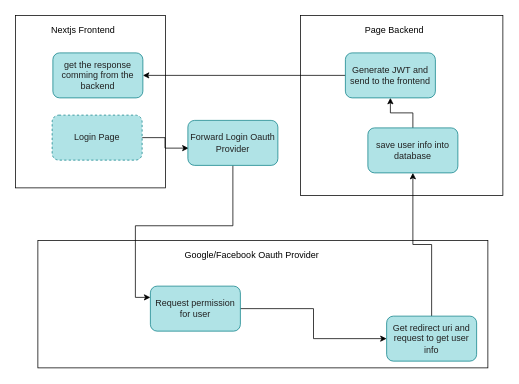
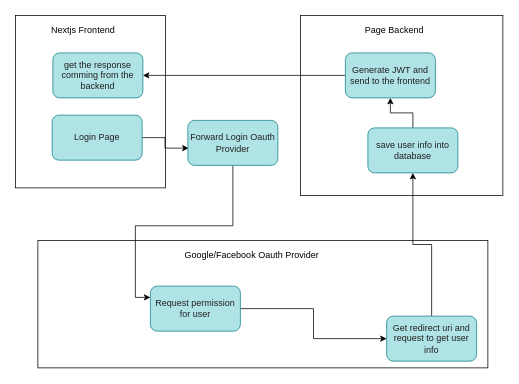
  <mxCell id="0" />
  <mxCell id="1" parent="0" />
  <mxCell id="2" value="" style="rounded=0;whiteSpace=wrap;html=1;labelBorderColor=#919191;" vertex="1" parent="1"><mxGeometry x="20" y="20" width="200" height="230" as="geometry" /></mxCell>
  <mxCell id="3" value="Nextjs Frontend" style="text;html=1;align=center;verticalAlign=middle;resizable=0;points=[];autosize=1;strokeColor=none;" vertex="1" parent="1"><mxGeometry x="60" y="30" width="100" height="20" as="geometry" /></mxCell>
  <mxCell id="4" value="" style="rounded=0;whiteSpace=wrap;html=1;labelBorderColor=#919191;" vertex="1" parent="1"><mxGeometry x="400" y="20" width="270" height="240" as="geometry" /></mxCell>
  <mxCell id="5" value="Page Backend" style="text;html=1;align=center;verticalAlign=middle;resizable=0;points=[];autosize=1;strokeColor=none;" vertex="1" parent="1"><mxGeometry x="475" y="30" width="100" height="20" as="geometry" /></mxCell>
  <mxCell id="6" value="" style="rounded=0;whiteSpace=wrap;html=1;labelBorderColor=#919191;" vertex="1" parent="1"><mxGeometry x="50" y="320" width="600" height="170" as="geometry" /></mxCell>
  <mxCell id="7" value="Google/Facebook Oauth Provider" style="text;html=1;align=center;verticalAlign=middle;resizable=0;points=[];autosize=1;strokeColor=none;" vertex="1" parent="1"><mxGeometry x="240" y="330" width="190" height="20" as="geometry" /></mxCell>
  <mxCell id="8" style="edgeStyle=orthogonalEdgeStyle;rounded=0;orthogonalLoop=1;jettySize=auto;html=1;entryX=0.008;entryY=0.617;entryDx=0;entryDy=0;entryPerimeter=0;fontColor=#212121;" edge="1" parent="1" source="9" target="11"><mxGeometry relative="1" as="geometry" /></mxCell>
- <mxCell id="9" value="Login Page" style="rounded=1;whiteSpace=wrap;html=1;fillColor=#b0e3e6;strokeColor=#0e8088;fontColor=#212121;dashed=1;" vertex="1" parent="1"><mxGeometry x="69" y="153" width="120" height="60" as="geometry" /></mxCell>
+ <mxCell id="9" value="Login Page" style="rounded=1;whiteSpace=wrap;html=1;fillColor=#b0e3e6;strokeColor=#0e8088;fontColor=#212121;" vertex="1" parent="1"><mxGeometry x="69" y="153" width="120" height="60" as="geometry" /></mxCell>
  <mxCell id="10" style="edgeStyle=orthogonalEdgeStyle;rounded=0;orthogonalLoop=1;jettySize=auto;html=1;entryX=0;entryY=0.25;entryDx=0;entryDy=0;fontColor=#212121;" edge="1" parent="1" source="11" target="13"><mxGeometry relative="1" as="geometry" /></mxCell>
  <mxCell id="11" value="Forward Login Oauth Provider" style="rounded=1;whiteSpace=wrap;html=1;fillColor=#b0e3e6;strokeColor=#0e8088;fontColor=#212121;" vertex="1" parent="1"><mxGeometry x="250" y="160" width="120" height="60" as="geometry" /></mxCell>
  <mxCell id="12" style="edgeStyle=orthogonalEdgeStyle;rounded=0;orthogonalLoop=1;jettySize=auto;html=1;entryX=0;entryY=0.5;entryDx=0;entryDy=0;fontColor=#212121;" edge="1" parent="1" source="13" target="15"><mxGeometry relative="1" as="geometry" /></mxCell>
  <mxCell id="13" value="Request permission for user&lt;span style=&quot;color: rgba(0 , 0 , 0 , 0) ; font-family: monospace ; font-size: 0px&quot;&gt;%3CmxGraphModel%3E%3Croot%3E%3CmxCell%20id%3D%220%22%2F%3E%3CmxCell%20id%3D%221%22%20parent%3D%220%22%2F%3E%3CmxCell%20id%3D%222%22%20value%3D%22Forward%20Login%20Oauth%20Provider%22%20style%3D%22rounded%3D1%3BwhiteSpace%3Dwrap%3Bhtml%3D1%3BfillColor%3D%23b0e3e6%3BstrokeColor%3D%230e8088%3BfontColor%3D%23212121%3B%22%20vertex%3D%221%22%20parent%3D%221%22%3E%3CmxGeometry%20x%3D%22425%22%20y%3D%22290%22%20width%3D%22120%22%20height%3D%2260%22%20as%3D%22geometry%22%2F%3E%3C%2FmxCell%3E%3C%2Froot%3E%3C%2FmxGraphModel%3E&lt;/span&gt;" style="rounded=1;whiteSpace=wrap;html=1;fillColor=#b0e3e6;strokeColor=#0e8088;fontColor=#212121;" vertex="1" parent="1"><mxGeometry x="200" y="381" width="120" height="60" as="geometry" /></mxCell>
  <mxCell id="14" style="edgeStyle=orthogonalEdgeStyle;rounded=0;orthogonalLoop=1;jettySize=auto;html=1;fontColor=#212121;" edge="1" parent="1" source="15" target="17"><mxGeometry relative="1" as="geometry" /></mxCell>
  <mxCell id="15" value="Get redirect uri and request to get user info" style="rounded=1;whiteSpace=wrap;html=1;fillColor=#b0e3e6;strokeColor=#0e8088;fontColor=#212121;" vertex="1" parent="1"><mxGeometry x="515" y="421" width="120" height="60" as="geometry" /></mxCell>
  <mxCell id="16" style="edgeStyle=orthogonalEdgeStyle;rounded=0;orthogonalLoop=1;jettySize=auto;html=1;fontColor=#212121;" edge="1" parent="1" source="17" target="19"><mxGeometry relative="1" as="geometry" /></mxCell>
  <mxCell id="17" value="save user info into database" style="rounded=1;whiteSpace=wrap;html=1;fillColor=#b0e3e6;strokeColor=#0e8088;fontColor=#212121;" vertex="1" parent="1"><mxGeometry x="490" y="170" width="120" height="60" as="geometry" /></mxCell>
  <mxCell id="18" style="edgeStyle=orthogonalEdgeStyle;rounded=0;orthogonalLoop=1;jettySize=auto;html=1;fontColor=#212121;" edge="1" parent="1" source="19" target="20"><mxGeometry relative="1" as="geometry" /></mxCell>
  <mxCell id="19" value="Generate JWT and send to the frontend" style="rounded=1;whiteSpace=wrap;html=1;fillColor=#b0e3e6;strokeColor=#0e8088;fontColor=#212121;" vertex="1" parent="1"><mxGeometry x="460" y="70" width="120" height="60" as="geometry" /></mxCell>
  <mxCell id="20" value="get the response comming from the backend" style="rounded=1;whiteSpace=wrap;html=1;fillColor=#b0e3e6;strokeColor=#0e8088;fontColor=#212121;" vertex="1" parent="1"><mxGeometry x="70" y="70" width="120" height="60" as="geometry" /></mxCell>
